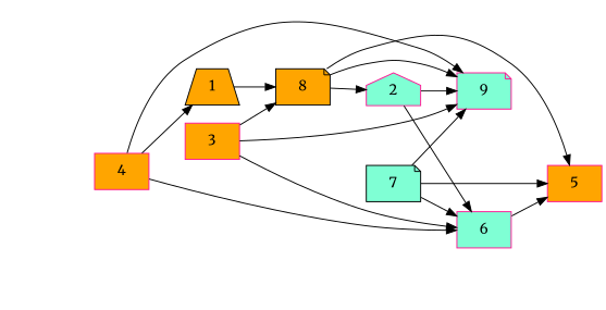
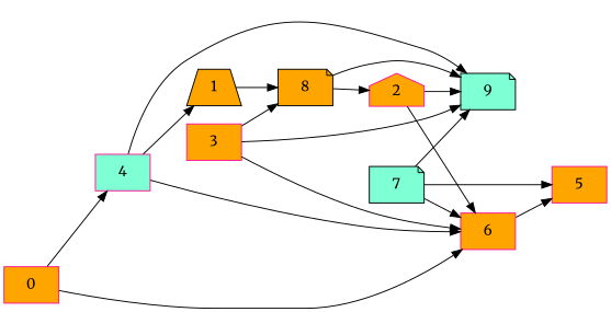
  digraph {
    fontname=Merriweather
    rankdir=LR
    node [color=deeppink fillcolor=orange fontname=Merriweather shape=box style=filled]
    edge [fontname=Merriweather]
-   6 [fillcolor=aquamarine]
-   4
+   0
+   6
+   4 [fillcolor=aquamarine]
    5
-   9 [fillcolor=aquamarine shape=note]
+   9 [color=black fillcolor=aquamarine shape=note]
    1 [color=black shape=trapezium]
-   2 [fillcolor=aquamarine shape=house]
+   2 [shape=house]
    8 [color=black shape=note]
    3
    7 [color=black fillcolor=aquamarine shape=note]
+   0 -> 6
+   0 -> 4
    6 -> 5
    4 -> 6
    4 -> 9
    4 -> 1
    1 -> 8
    2 -> 6
    2 -> 9
-   8 -> 5
    8 -> 9
    8 -> 2
    3 -> 6
    3 -> 9
    3 -> 8
    7 -> 6
    7 -> 5
    7 -> 9
  }
